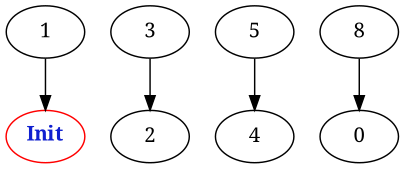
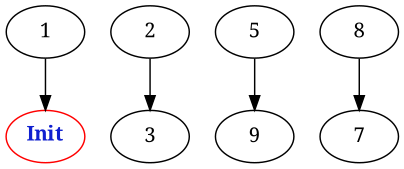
  digraph {
    fontname="Noto Serif"
    node [fontname="Noto Serif"]
    edge [fontname="Noto Serif" weight=1.0]
    n1 [color=red fontcolor="#1020d0" label=<<b>Init</b>>]
    1
    2
    3
    5
-   4
+   4 [label=9]
    n7 [label=8]
-   7 [label=0]
+   7
    1 -> n1
-   3 -> 2
+   2 -> 3
    5 -> 4
    n7 -> 7
  }
